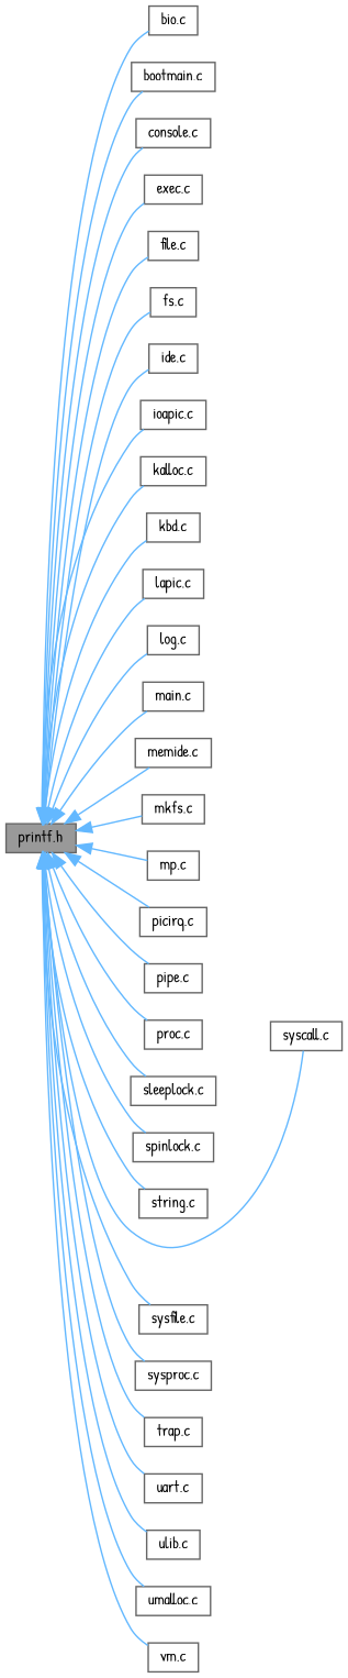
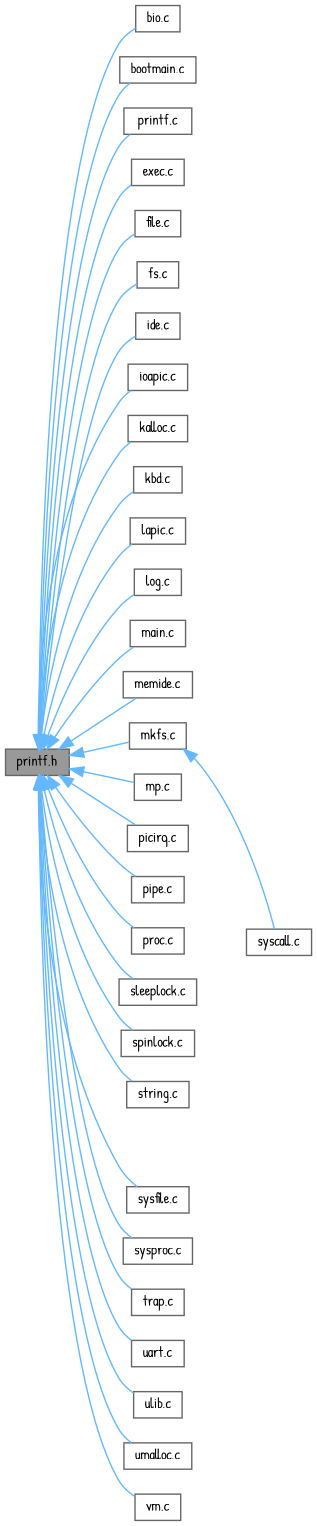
  digraph {
    fontname="Patrick Hand"
    rankdir=LR
    node [color=grey40 fillcolor=white fontname="Patrick Hand" fontsize=10 shape=box style=filled]
    edge [color=steelblue1 dir=back fontname="Patrick Hand" fontsize=10 labelfontname=Helvetica labelfontsize=10 style=solid]
    n1 [color=gray40 fillcolor=grey60 fontcolor=black height=0.2 label="printf.h" width=0.4]
    n2 [height=0.2 label="bio.c" width=0.4]
    n3 [height=0.2 label="bootmain.c" width=0.4]
-   n4 [height=0.2 label="console.c" width=0.4]
+   n4 [height=0.2 label="printf.c" width=0.4]
    n5 [height=0.2 label="exec.c" width=0.4]
    n6 [height=0.2 label="file.c" width=0.4]
    n7 [height=0.2 label="fs.c" width=0.4]
    n8 [height=0.2 label="ide.c" width=0.4]
    n9 [height=0.2 label="ioapic.c" width=0.4]
    n10 [height=0.2 label="kalloc.c" width=0.4]
    n11 [height=0.2 label="kbd.c" width=0.4]
    n12 [height=0.2 label="lapic.c" width=0.4]
    n13 [height=0.2 label="log.c" width=0.4]
    n14 [height=0.2 label="main.c" width=0.4]
    n15 [height=0.2 label="memide.c" width=0.4]
    n16 [height=0.2 label="mkfs.c" width=0.4]
    n17 [height=0.2 label="mp.c" width=0.4]
    n18 [height=0.2 label="picirq.c" width=0.4]
    n19 [height=0.2 label="pipe.c" width=0.4]
    n20 [height=0.2 label="proc.c" width=0.4]
    n21 [height=0.2 label="sleeplock.c" width=0.4]
    n22 [height=0.2 label="spinlock.c" width=0.4]
    n23 [height=0.2 label="string.c" width=0.4]
    n24 [height=0.2 label="syscall.c" width=0.4]
    n25 [height=0.2 label="sysfile.c" width=0.4]
    n26 [height=0.2 label="sysproc.c" width=0.4]
    n27 [height=0.2 label="trap.c" width=0.4]
    n28 [height=0.2 label="uart.c" width=0.4]
    n29 [height=0.2 label="ulib.c" width=0.4]
    n30 [height=0.2 label="umalloc.c" width=0.4]
    n31 [height=0.2 label="vm.c" width=0.4]
    n1 -> n2
    n1 -> n3
    n1 -> n4
    n1 -> n5
    n1 -> n6
    n1 -> n7
    n1 -> n8
    n1 -> n9
    n1 -> n10
    n1 -> n11
    n1 -> n12
    n1 -> n13
    n1 -> n14
    n1 -> n15
    n1 -> n16
    n1 -> n17
    n1 -> n18
    n1 -> n19
    n1 -> n20
    n1 -> n21
    n1 -> n22
    n1 -> n23
-   n1 -> n24
+   n16 -> n24
    n1 -> n25
    n1 -> n26
    n1 -> n27
    n1 -> n28
    n1 -> n29
    n1 -> n30
    n1 -> n31
  }
